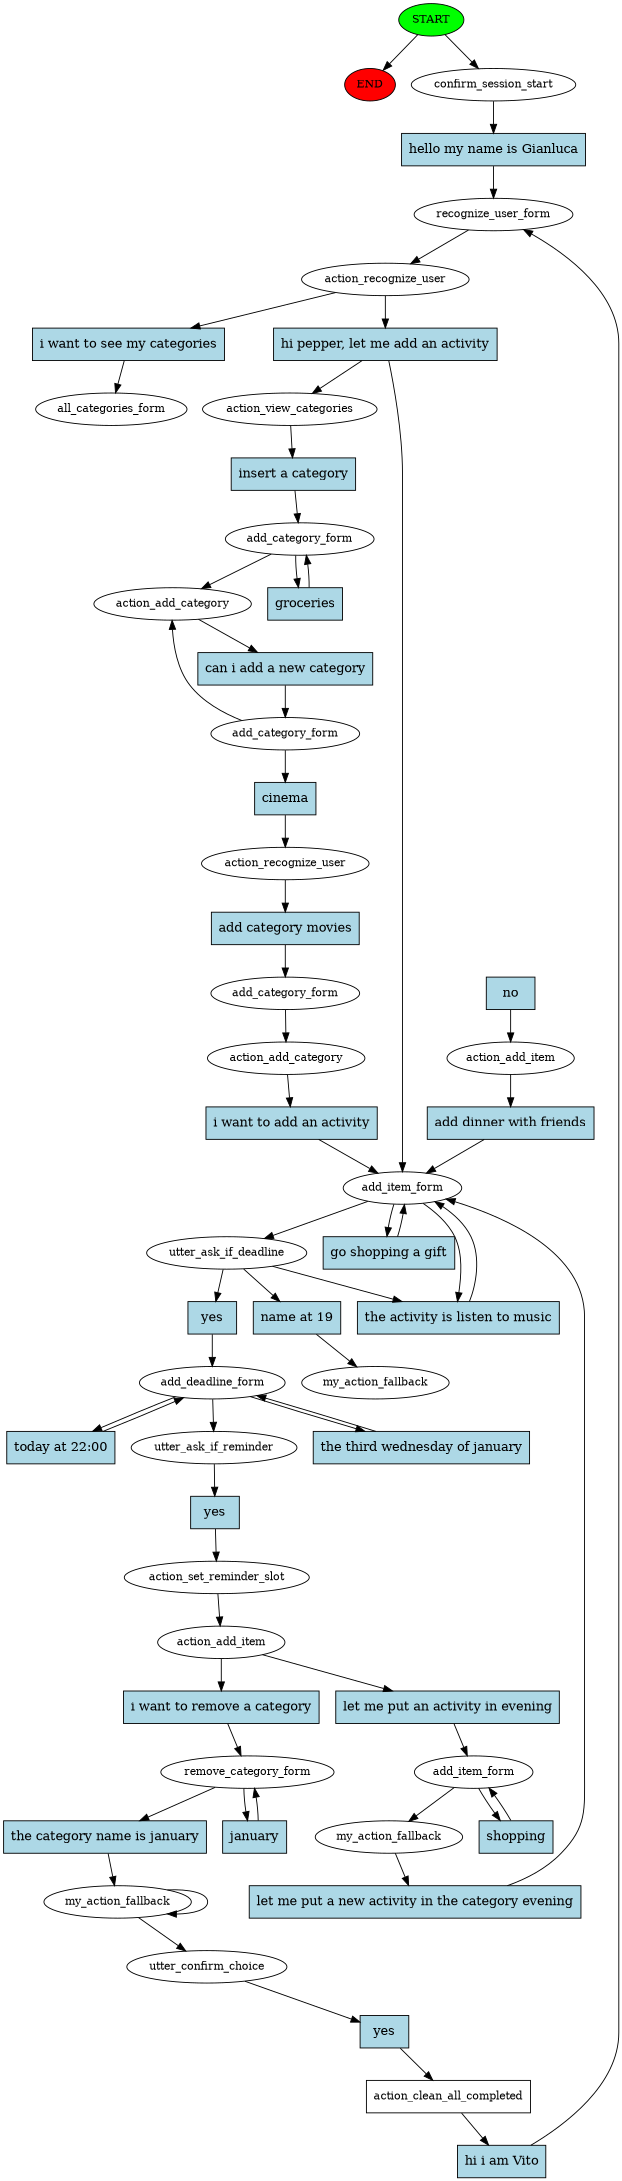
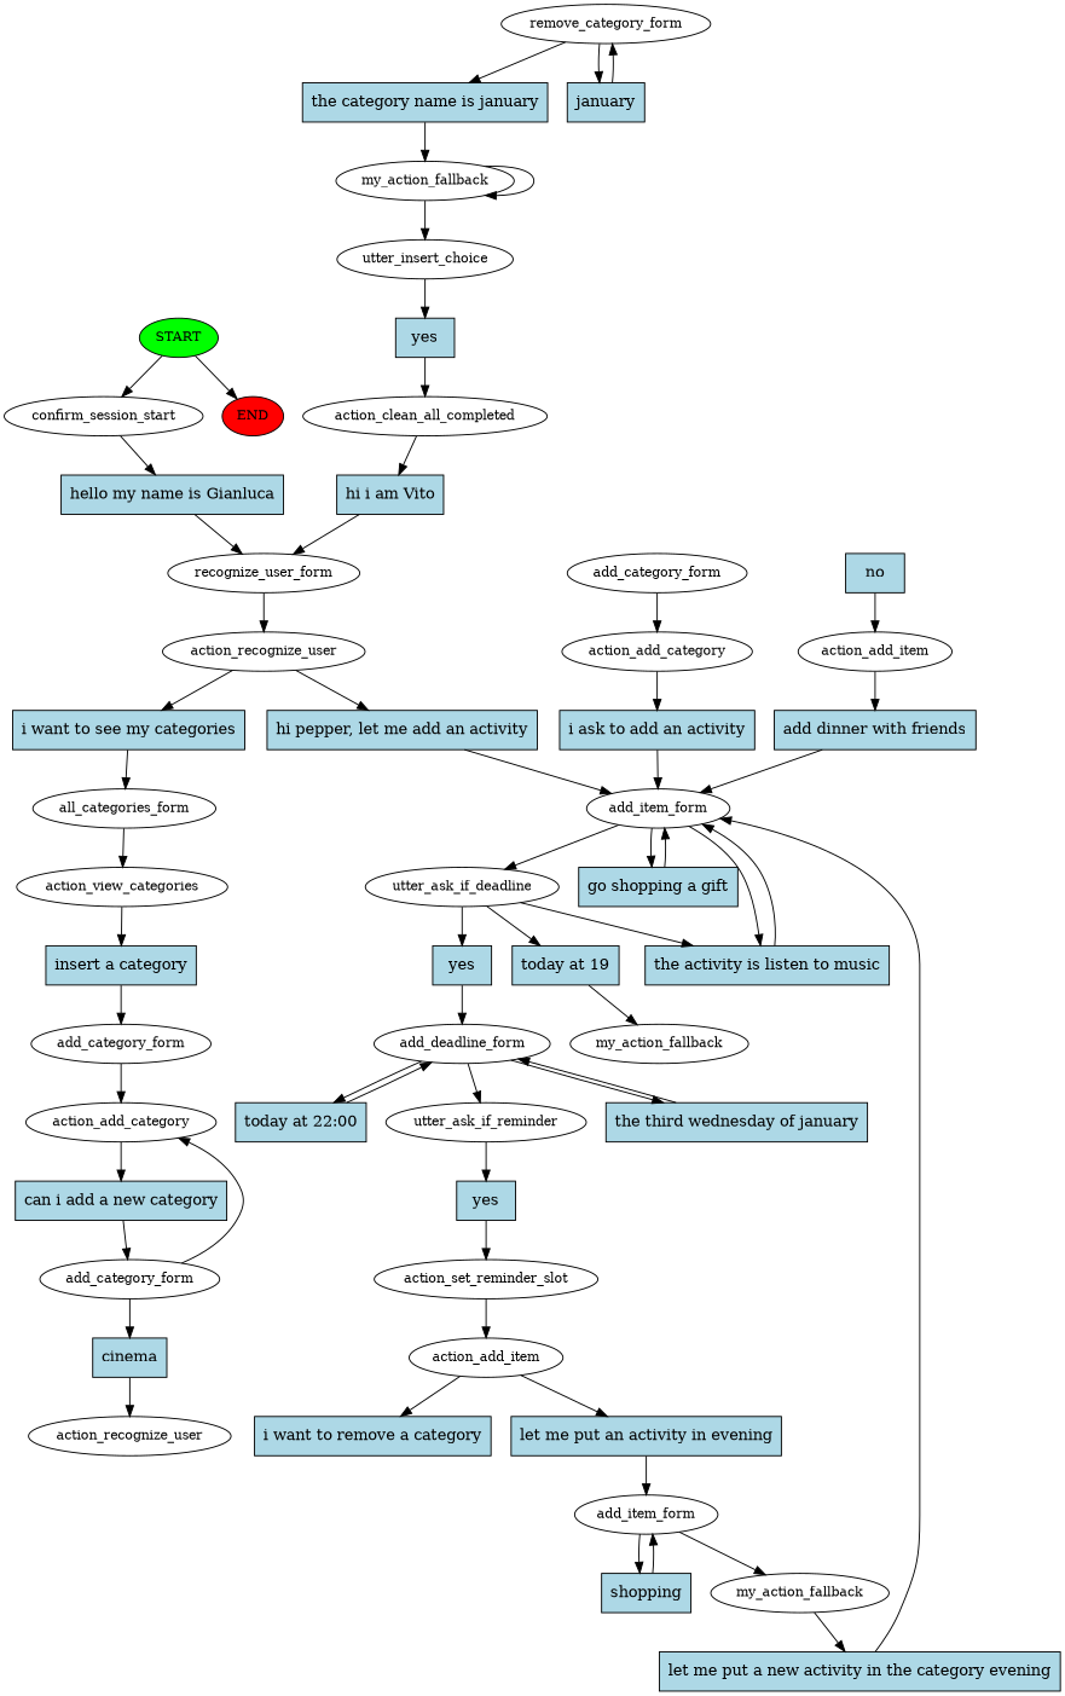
  digraph {
    node [fillcolor=lightblue fontsize=12 style=filled]
    n1 [fillcolor=green label=START]
    n2 [fillcolor=red label=END]
    n3 [label=confirm_session_start fillcolor="" style=""]
    n4 [label="hello my name is Gianluca" shape=rect fontsize=""]
    n5 [label=recognize_user_form fillcolor="" style=""]
    n6 [label=action_recognize_user fillcolor="" style=""]
    n7 [label="hi pepper, let me add an activity" shape=rect fontsize=""]
    n8 [label="i want to see my categories" shape=rect fontsize=""]
    n9 [label=add_item_form fillcolor="" style=""]
    n10 [label=all_categories_form fillcolor="" style=""]
    n11 [label=utter_ask_if_deadline fillcolor="" style=""]
    n12 [label="the activity is listen to music" shape=rect fontsize=""]
    n13 [label="go shopping a gift" shape=rect fontsize=""]
    n14 [label=yes shape=rect fontsize=""]
-   n15 [label="name at 19" shape=rect fontsize=""]
+   n15 [label="today at 19" shape=rect fontsize=""]
    n16 [label=add_deadline_form fillcolor="" style=""]
    n17 [label=no shape=rect fontsize=""]
    n18 [label=action_add_item fillcolor="" style=""]
    n19 [label=my_action_fallback fillcolor="" style=""]
    n20 [label=utter_ask_if_reminder fillcolor="" style=""]
    n21 [label="the third wednesday of january" shape=rect fontsize=""]
    n22 [label="today at 22:00" shape=rect fontsize=""]
    n23 [label=yes shape=rect fontsize=""]
    n24 [label=action_set_reminder_slot fillcolor="" style=""]
    n25 [label=action_add_item fillcolor="" style=""]
    n26 [label="i want to remove a category" shape=rect fontsize=""]
    n27 [label="let me put an activity in evening" shape=rect fontsize=""]
    n28 [label=remove_category_form fillcolor="" style=""]
    n29 [label=add_item_form fillcolor="" style=""]
    n30 [label="the category name is january" shape=rect fontsize=""]
    n31 [label=january shape=rect fontsize=""]
    n32 [label=my_action_fallback fillcolor="" style=""]
-   n33 [label=utter_confirm_choice fillcolor="" style=""]
+   n33 [label=utter_insert_choice fillcolor="" style=""]
    n34 [label=yes shape=rect fontsize=""]
-   n35 [label=action_clean_all_completed shape=box fillcolor="" style=""]
+   n35 [label=action_clean_all_completed fillcolor="" style=""]
    n36 [label="hi i am Vito" shape=rect fontsize=""]
    n37 [label=action_view_categories fillcolor="" style=""]
    n38 [label="insert a category" shape=rect fontsize=""]
    n39 [label=add_category_form fillcolor="" style=""]
    n40 [label=action_add_category fillcolor="" style=""]
-   n41 [label=groceries shape=rect fontsize=""]
    n42 [label="can i add a new category" shape=rect fontsize=""]
    n43 [label=add_category_form fillcolor="" style=""]
    n44 [label=cinema shape=rect fontsize=""]
    n45 [label=action_recognize_user fillcolor="" style=""]
-   n46 [label="add category movies" shape=rect fontsize=""]
    n47 [label=add_category_form fillcolor="" style=""]
    n48 [label=action_add_category fillcolor="" style=""]
-   n49 [label="i want to add an activity" shape=rect fontsize=""]
+   n49 [label="i ask to add an activity" shape=rect fontsize=""]
    n50 [label="add dinner with friends" shape=rect fontsize=""]
    n51 [label=my_action_fallback fillcolor="" style=""]
    n52 [label=shopping shape=rect fontsize=""]
    n53 [label="let me put a new activity in the category evening" shape=rect fontsize=""]
    n1 -> n2
    n1 -> n3
    n3 -> n4
    n4 -> n5
    n5 -> n6
    n6 -> n7
    n6 -> n8
    n7 -> n9
    n8 -> n10
    n9 -> n11
    n9 -> n12
    n9 -> n13
-   n7 -> n37
+   n10 -> n37
    n11 -> n12
    n11 -> n14
    n11 -> n15
    n12 -> n9
    n13 -> n9
    n14 -> n16
    n15 -> n19
    n16 -> n20
    n16 -> n21
    n16 -> n22
    n17 -> n18
    n18 -> n50
    n20 -> n23
    n21 -> n16
    n22 -> n16
    n23 -> n24
    n24 -> n25
    n25 -> n26
    n25 -> n27
-   n26 -> n28
    n27 -> n29
    n28 -> n30
    n28 -> n31
    n29 -> n51
    n29 -> n52
    n30 -> n32
    n31 -> n28
    n32 -> n32
    n32 -> n33
    n33 -> n34
    n34 -> n35
    n35 -> n36
    n36 -> n5
    n37 -> n38
    n38 -> n39
    n39 -> n40
-   n39 -> n41
    n40 -> n42
-   n41 -> n39
    n42 -> n43
    n43 -> n40
    n43 -> n44
    n44 -> n45
-   n45 -> n46
-   n46 -> n47
    n47 -> n48
    n48 -> n49
    n49 -> n9
    n50 -> n9
    n51 -> n53
    n52 -> n29
    n53 -> n9
  }
